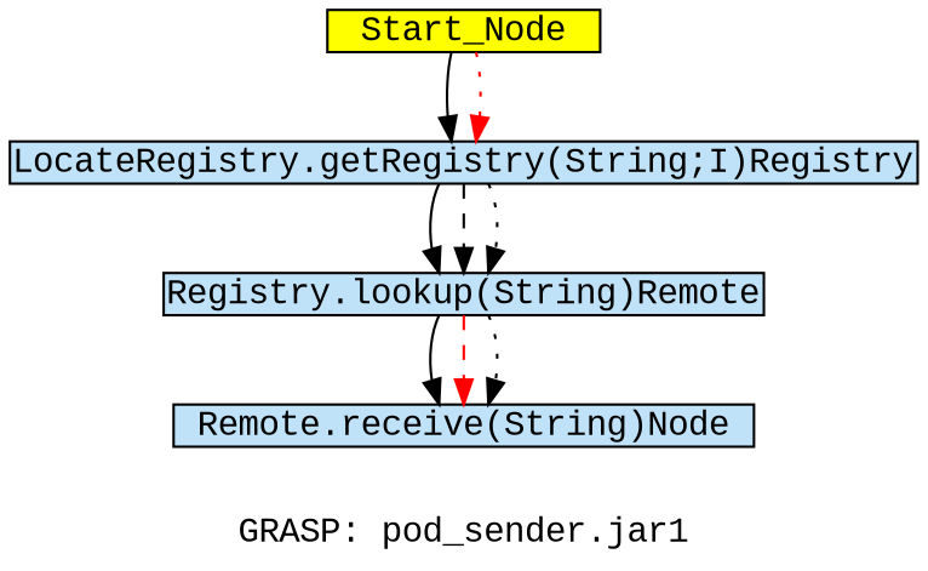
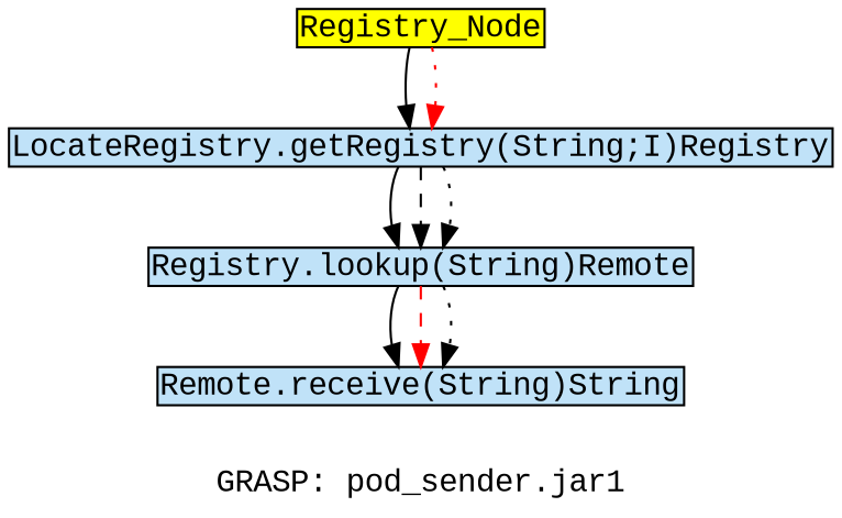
  digraph {
    fontname="Liberation Mono"
    label="GRASP: pod_sender.jar1"
    node [fillcolor="#c0e2f8" fontname="Liberation Mono" margin=0.02 shape=box style=filled]
    edge [color=black fontname="Liberation Mono" style=solid]
-   Start_Node [fillcolor=yellow height=0 width=0]
+   Start_Node [fillcolor=yellow height=0 width=0 label=Registry_Node]
    "LocateRegistry.getRegistry(String;I)Registry" [height=0 width=0]
    "Registry.lookup(String)Remote" [height=0 width=0]
-   "Remote.receive(String)String" [height=0 width=0 label="Remote.receive(String)Node"]
+   "Remote.receive(String)String" [height=0 width=0]
    Start_Node -> "LocateRegistry.getRegistry(String;I)Registry"
    Start_Node -> "LocateRegistry.getRegistry(String;I)Registry" [color=red style=dotted]
    "LocateRegistry.getRegistry(String;I)Registry" -> "Registry.lookup(String)Remote"
    "LocateRegistry.getRegistry(String;I)Registry" -> "Registry.lookup(String)Remote" [style=dashed]
    "LocateRegistry.getRegistry(String;I)Registry" -> "Registry.lookup(String)Remote" [style=dotted]
    "Registry.lookup(String)Remote" -> "Remote.receive(String)String"
    "Registry.lookup(String)Remote" -> "Remote.receive(String)String" [color=red style=dashed]
    "Registry.lookup(String)Remote" -> "Remote.receive(String)String" [style=dotted]
  }
